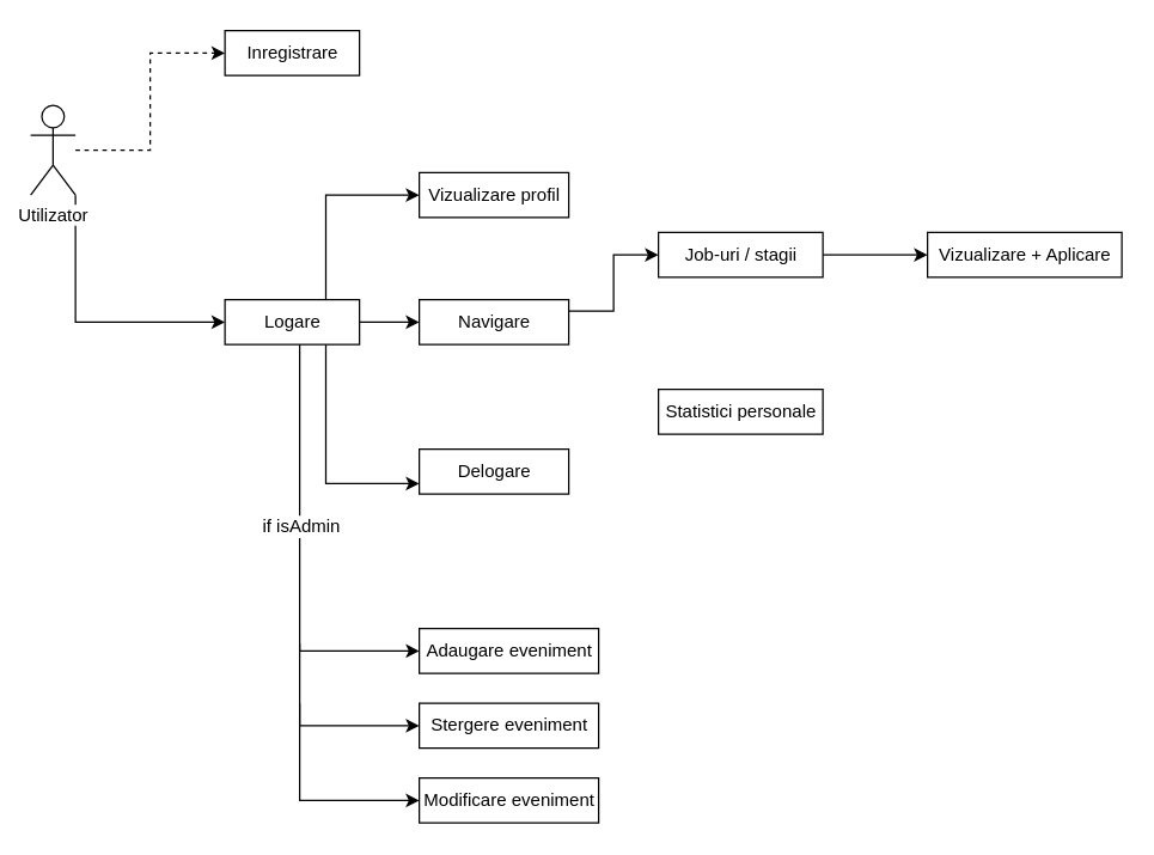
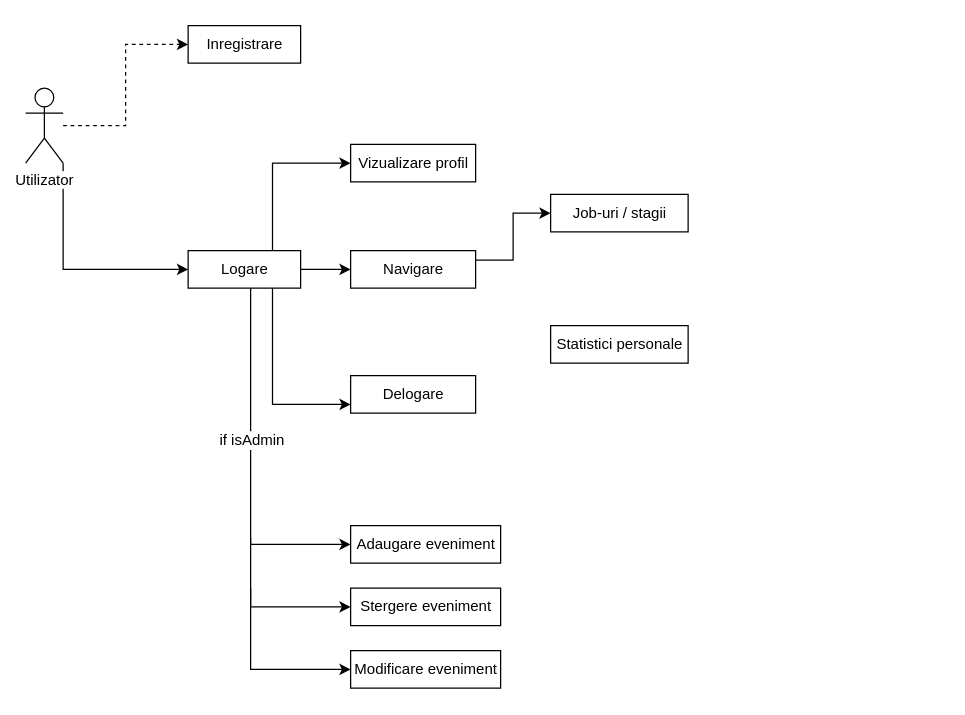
  <mxCell id="0" />
  <mxCell id="1" parent="0" />
  <mxCell id="2" style="edgeStyle=orthogonalEdgeStyle;rounded=0;orthogonalLoop=1;jettySize=auto;html=1;entryX=0;entryY=0.5;entryDx=0;entryDy=0;dashed=1;" parent="1" source="4" target="5" edge="1"><mxGeometry relative="1" as="geometry" /></mxCell>
  <mxCell id="3" style="edgeStyle=orthogonalEdgeStyle;rounded=0;orthogonalLoop=1;jettySize=auto;html=1;exitX=1;exitY=1;exitDx=0;exitDy=0;exitPerimeter=0;entryX=0;entryY=0.5;entryDx=0;entryDy=0;" parent="1" source="4" target="9" edge="1"><mxGeometry relative="1" as="geometry" /></mxCell>
  <mxCell id="4" value="Utilizator&lt;br&gt;" style="shape=umlActor;verticalLabelPosition=bottom;labelBackgroundColor=#ffffff;verticalAlign=top;html=1;" parent="1" vertex="1"><mxGeometry x="20" y="70" width="30" height="60" as="geometry" /></mxCell>
  <mxCell id="5" value="Inregistrare&lt;br&gt;" style="html=1;" parent="1" vertex="1"><mxGeometry x="150" y="20" width="90" height="30" as="geometry" /></mxCell>
  <mxCell id="6" style="edgeStyle=orthogonalEdgeStyle;rounded=0;orthogonalLoop=1;jettySize=auto;html=1;entryX=0;entryY=0.5;entryDx=0;entryDy=0;" parent="1" source="9" target="13" edge="1"><mxGeometry relative="1" as="geometry" /></mxCell>
  <mxCell id="7" style="edgeStyle=orthogonalEdgeStyle;rounded=0;orthogonalLoop=1;jettySize=auto;html=1;exitX=0.75;exitY=0;exitDx=0;exitDy=0;entryX=0;entryY=0.5;entryDx=0;entryDy=0;" parent="1" source="9" target="10" edge="1"><mxGeometry relative="1" as="geometry" /></mxCell>
  <mxCell id="8" style="edgeStyle=orthogonalEdgeStyle;rounded=0;orthogonalLoop=1;jettySize=auto;html=1;exitX=0.75;exitY=1;exitDx=0;exitDy=0;entryX=0;entryY=0.767;entryDx=0;entryDy=0;entryPerimeter=0;" parent="1" source="9" target="11" edge="1"><mxGeometry relative="1" as="geometry" /></mxCell>
  <mxCell id="9" value="Logare&lt;br&gt;" style="html=1;" parent="1" vertex="1"><mxGeometry x="150" y="200" width="90" height="30" as="geometry" /></mxCell>
  <mxCell id="10" value="Vizualizare profil&lt;br&gt;" style="html=1;" parent="1" vertex="1"><mxGeometry x="280" y="115" width="100" height="30" as="geometry" /></mxCell>
  <mxCell id="11" value="Delogare&lt;br&gt;" style="html=1;" parent="1" vertex="1"><mxGeometry x="280" y="300" width="100" height="30" as="geometry" /></mxCell>
  <mxCell id="12" style="edgeStyle=orthogonalEdgeStyle;rounded=0;orthogonalLoop=1;jettySize=auto;html=1;exitX=1;exitY=0.25;exitDx=0;exitDy=0;entryX=0;entryY=0.5;entryDx=0;entryDy=0;" parent="1" source="13" target="16" edge="1"><mxGeometry relative="1" as="geometry" /></mxCell>
  <mxCell id="13" value="Navigare" style="html=1;" parent="1" vertex="1"><mxGeometry x="280" y="200" width="100" height="30" as="geometry" /></mxCell>
  <mxCell id="14" value="Statistici personale&lt;br&gt;" style="html=1;" parent="1" vertex="1"><mxGeometry x="440" y="260" width="110" height="30" as="geometry" /></mxCell>
- <mxCell id="15" style="edgeStyle=orthogonalEdgeStyle;rounded=0;orthogonalLoop=1;jettySize=auto;html=1;exitX=1;exitY=0.5;exitDx=0;exitDy=0;entryX=0;entryY=0.5;entryDx=0;entryDy=0;" parent="1" source="16" target="17" edge="1"><mxGeometry relative="1" as="geometry" /></mxCell>
  <mxCell id="16" value="Job-uri / stagii&lt;br&gt;" style="html=1;" parent="1" vertex="1"><mxGeometry x="440" y="155" width="110" height="30" as="geometry" /></mxCell>
- <mxCell id="17" value="Vizualizare + Aplicare&lt;br&gt;" style="html=1;" parent="1" vertex="1"><mxGeometry x="620" y="155" width="130" height="30" as="geometry" /></mxCell>
  <mxCell id="18" style="edgeStyle=orthogonalEdgeStyle;rounded=0;orthogonalLoop=1;jettySize=auto;html=1;entryX=0;entryY=0.5;entryDx=0;entryDy=0;" edge="1" parent="1" target="20"><mxGeometry relative="1" as="geometry"><mxPoint x="200" y="230" as="sourcePoint" /><mxPoint x="320" y="430" as="targetPoint" /><Array as="points"><mxPoint x="200" y="435" /></Array></mxGeometry></mxCell>
  <mxCell id="19" value="&lt;div&gt;if isAdmin&lt;/div&gt;" style="text;html=1;resizable=0;points=[];align=center;verticalAlign=middle;labelBackgroundColor=#ffffff;" vertex="1" connectable="0" parent="18"><mxGeometry x="-0.15" relative="1" as="geometry"><mxPoint as="offset" /></mxGeometry></mxCell>
  <mxCell id="20" value="Adaugare eveniment" style="html=1;" vertex="1" parent="1"><mxGeometry x="280" y="420" width="120" height="30" as="geometry" /></mxCell>
  <mxCell id="21" style="edgeStyle=orthogonalEdgeStyle;rounded=0;orthogonalLoop=1;jettySize=auto;html=1;entryX=0;entryY=0.5;entryDx=0;entryDy=0;" edge="1" parent="1" target="22"><mxGeometry relative="1" as="geometry"><mxPoint x="200" y="430" as="sourcePoint" /><mxPoint x="280" y="510" as="targetPoint" /><Array as="points"><mxPoint x="200" y="485" /></Array></mxGeometry></mxCell>
  <mxCell id="22" value="Stergere eveniment" style="html=1;" vertex="1" parent="1"><mxGeometry x="280" y="470" width="120" height="30" as="geometry" /></mxCell>
  <mxCell id="23" style="edgeStyle=orthogonalEdgeStyle;rounded=0;orthogonalLoop=1;jettySize=auto;html=1;entryX=0;entryY=0.5;entryDx=0;entryDy=0;" edge="1" parent="1" target="24"><mxGeometry relative="1" as="geometry"><mxPoint x="200" y="470" as="sourcePoint" /><mxPoint x="280" y="570" as="targetPoint" /><Array as="points"><mxPoint x="200" y="535" /></Array></mxGeometry></mxCell>
  <mxCell id="24" value="Modificare eveniment" style="html=1;" vertex="1" parent="1"><mxGeometry x="280" y="520" width="120" height="30" as="geometry" /></mxCell>
